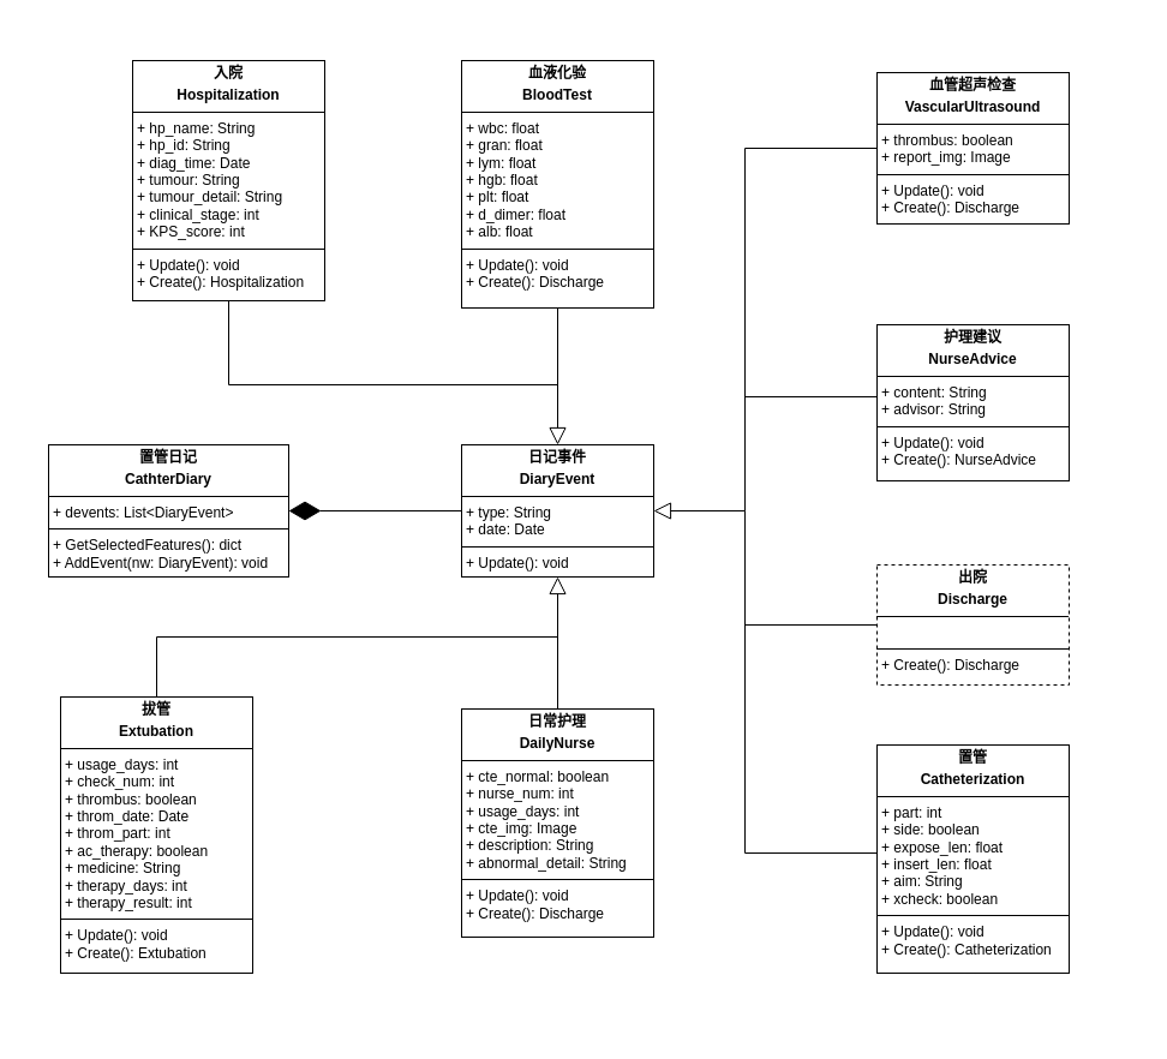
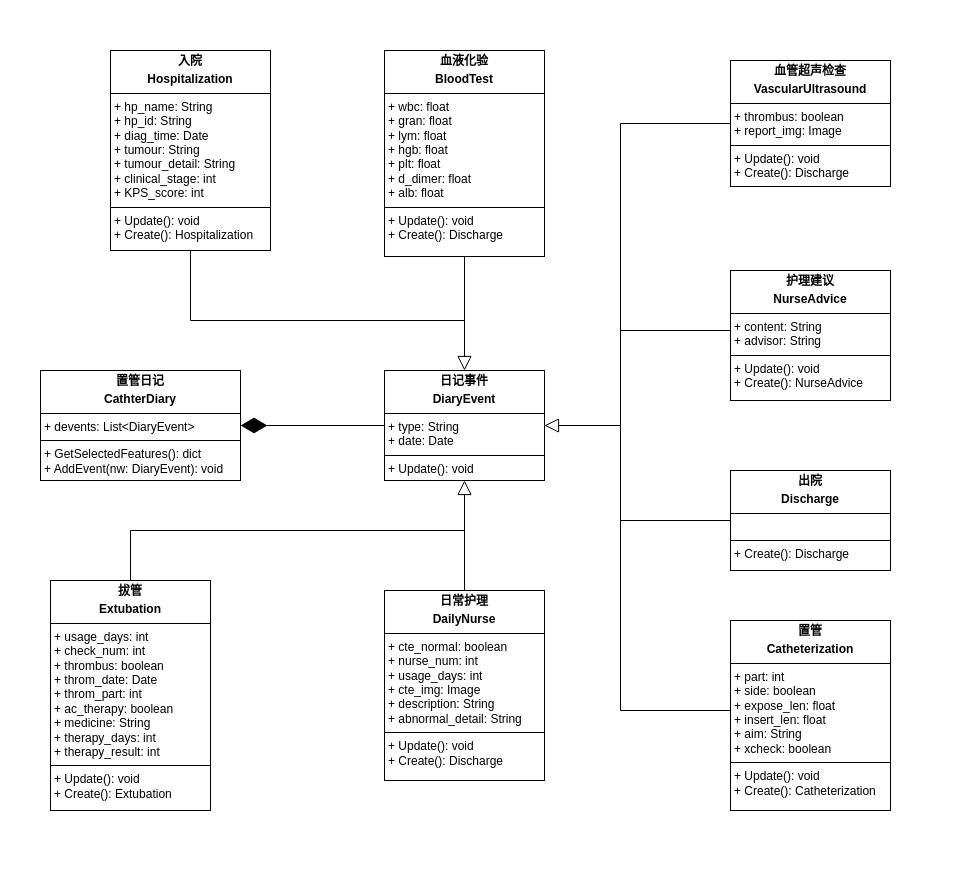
  <mxCell id="0" />
  <mxCell id="1" parent="0" />
  <mxCell id="2" value="" style="rounded=0;whiteSpace=wrap;html=1;strokeColor=none;" vertex="1" parent="1"><mxGeometry x="20" y="20" width="930" height="840" as="geometry" /></mxCell>
  <mxCell id="3" value="&lt;p style=&quot;margin:0px;margin-top:4px;text-align:center;&quot;&gt;&lt;b&gt;置管日记&lt;/b&gt;&lt;/p&gt;&lt;p style=&quot;margin:0px;margin-top:4px;text-align:center;&quot;&gt;&lt;b&gt;CathterDiary&lt;/b&gt;&lt;/p&gt;&lt;hr size=&quot;1&quot; style=&quot;border-style:solid;&quot;&gt;&lt;p style=&quot;margin:0px;margin-left:4px;&quot;&gt;+ devents: List&amp;lt;DiaryEvent&amp;gt;&lt;/p&gt;&lt;hr size=&quot;1&quot; style=&quot;border-style:solid;&quot;&gt;&lt;p style=&quot;margin:0px;margin-left:4px;&quot;&gt;+ GetSelectedFeatures(): dict&lt;/p&gt;&lt;p style=&quot;margin:0px;margin-left:4px;&quot;&gt;+ AddEvent(nw: DiaryEvent): void&lt;/p&gt;" style="verticalAlign=top;align=left;overflow=fill;html=1;whiteSpace=wrap;" vertex="1" parent="1"><mxGeometry x="40" y="370" width="200" height="110" as="geometry" /></mxCell>
  <mxCell id="4" value="&lt;p style=&quot;margin:0px;margin-top:4px;text-align:center;&quot;&gt;&lt;b&gt;日记事件&lt;/b&gt;&lt;/p&gt;&lt;p style=&quot;margin:0px;margin-top:4px;text-align:center;&quot;&gt;&lt;b&gt;DiaryEvent&lt;/b&gt;&lt;/p&gt;&lt;hr size=&quot;1&quot; style=&quot;border-style:solid;&quot;&gt;&lt;p style=&quot;margin:0px;margin-left:4px;&quot;&gt;+ type: String&lt;/p&gt;&lt;p style=&quot;margin:0px;margin-left:4px;&quot;&gt;+ date: Date&lt;/p&gt;&lt;hr size=&quot;1&quot; style=&quot;border-style:solid;&quot;&gt;&lt;p style=&quot;margin:0px;margin-left:4px;&quot;&gt;+ Update(): void&lt;/p&gt;" style="verticalAlign=top;align=left;overflow=fill;html=1;whiteSpace=wrap;" vertex="1" parent="1"><mxGeometry x="384" y="370" width="160" height="110" as="geometry" /></mxCell>
  <mxCell id="5" value="" style="endArrow=diamondThin;endFill=1;endSize=24;html=1;rounded=0;entryX=1;entryY=0.5;entryDx=0;entryDy=0;exitX=0;exitY=0.5;exitDx=0;exitDy=0;" edge="1" parent="1" source="4" target="3"><mxGeometry width="160" relative="1" as="geometry"><mxPoint x="574" y="385" as="sourcePoint" /><mxPoint x="444" y="395" as="targetPoint" /></mxGeometry></mxCell>
  <mxCell id="6" value="&lt;p style=&quot;margin:0px;margin-top:4px;text-align:center;&quot;&gt;&lt;b&gt;入院&lt;/b&gt;&lt;/p&gt;&lt;p style=&quot;margin:0px;margin-top:4px;text-align:center;&quot;&gt;&lt;b&gt;Hospitalization&lt;/b&gt;&lt;/p&gt;&lt;hr size=&quot;1&quot; style=&quot;border-style:solid;&quot;&gt;&lt;p style=&quot;margin:0px;margin-left:4px;&quot;&gt;+ hp_name: String&lt;br&gt;&lt;/p&gt;&lt;p style=&quot;margin:0px;margin-left:4px;&quot;&gt;+ hp_id: String&lt;br&gt;+ diag_time: Date&lt;/p&gt;&lt;p style=&quot;margin:0px;margin-left:4px;&quot;&gt;+ tumour: String&lt;/p&gt;&lt;p style=&quot;margin:0px;margin-left:4px;&quot;&gt;+ tumour_detail: String&lt;/p&gt;&lt;p style=&quot;margin:0px;margin-left:4px;&quot;&gt;+ clinical_stage: int&lt;/p&gt;&lt;p style=&quot;margin:0px;margin-left:4px;&quot;&gt;+ KPS_score: int&lt;/p&gt;&lt;hr size=&quot;1&quot; style=&quot;border-style:solid;&quot;&gt;&lt;p style=&quot;margin:0px;margin-left:4px;&quot;&gt;&lt;span style=&quot;background-color: initial;&quot;&gt;+ Update(): void&lt;/span&gt;&lt;br&gt;&lt;/p&gt;&lt;p style=&quot;margin:0px;margin-left:4px;&quot;&gt;+ Create(): Hospitalization&lt;/p&gt;" style="verticalAlign=top;align=left;overflow=fill;html=1;whiteSpace=wrap;" vertex="1" parent="1"><mxGeometry x="110" y="50" width="160" height="200" as="geometry" /></mxCell>
  <mxCell id="7" value="" style="edgeStyle=none;html=1;endSize=12;endArrow=block;endFill=0;rounded=0;entryX=1;entryY=0.5;entryDx=0;entryDy=0;exitX=0;exitY=0.5;exitDx=0;exitDy=0;" edge="1" parent="1" source="14" target="4"><mxGeometry width="160" relative="1" as="geometry"><mxPoint x="620" y="220" as="sourcePoint" /><mxPoint x="530" y="530" as="targetPoint" /><Array as="points"><mxPoint x="620" y="123" /><mxPoint x="620" y="425" /></Array></mxGeometry></mxCell>
- <mxCell id="8" value="&lt;p style=&quot;margin:0px;margin-top:4px;text-align:center;&quot;&gt;&lt;b style=&quot;background-color: initial;&quot;&gt;出院&lt;/b&gt;&lt;/p&gt;&lt;p style=&quot;margin:0px;margin-top:4px;text-align:center;&quot;&gt;&lt;b style=&quot;background-color: initial;&quot;&gt;Discharge&lt;/b&gt;&lt;br&gt;&lt;/p&gt;&lt;hr size=&quot;1&quot; style=&quot;border-style:solid;&quot;&gt;&lt;p style=&quot;margin:0px;margin-left:4px;&quot;&gt;&lt;br&gt;&lt;/p&gt;&lt;hr size=&quot;1&quot; style=&quot;border-style:solid;&quot;&gt;&lt;p style=&quot;margin:0px;margin-left:4px;&quot;&gt;+ Create(): Discharge&lt;/p&gt;" style="verticalAlign=top;align=left;overflow=fill;html=1;whiteSpace=wrap;dashed=1;" vertex="1" parent="1"><mxGeometry x="730" y="470" width="160" height="100" as="geometry" /></mxCell>
+ <mxCell id="8" value="&lt;p style=&quot;margin:0px;margin-top:4px;text-align:center;&quot;&gt;&lt;b style=&quot;background-color: initial;&quot;&gt;出院&lt;/b&gt;&lt;/p&gt;&lt;p style=&quot;margin:0px;margin-top:4px;text-align:center;&quot;&gt;&lt;b style=&quot;background-color: initial;&quot;&gt;Discharge&lt;/b&gt;&lt;br&gt;&lt;/p&gt;&lt;hr size=&quot;1&quot; style=&quot;border-style:solid;&quot;&gt;&lt;p style=&quot;margin:0px;margin-left:4px;&quot;&gt;&lt;br&gt;&lt;/p&gt;&lt;hr size=&quot;1&quot; style=&quot;border-style:solid;&quot;&gt;&lt;p style=&quot;margin:0px;margin-left:4px;&quot;&gt;+ Create(): Discharge&lt;/p&gt;" style="verticalAlign=top;align=left;overflow=fill;html=1;whiteSpace=wrap;" vertex="1" parent="1"><mxGeometry x="730" y="470" width="160" height="100" as="geometry" /></mxCell>
  <mxCell id="9" value="&lt;p style=&quot;margin:0px;margin-top:4px;text-align:center;&quot;&gt;&lt;b&gt;置管&lt;/b&gt;&lt;/p&gt;&lt;p style=&quot;margin:0px;margin-top:4px;text-align:center;&quot;&gt;&lt;b&gt;Catheterization&lt;/b&gt;&lt;/p&gt;&lt;hr size=&quot;1&quot; style=&quot;border-style:solid;&quot;&gt;&lt;p style=&quot;margin:0px;margin-left:4px;&quot;&gt;+ part: int&lt;/p&gt;&lt;p style=&quot;margin:0px;margin-left:4px;&quot;&gt;+ side: boolean&lt;/p&gt;&lt;p style=&quot;margin:0px;margin-left:4px;&quot;&gt;+ expose_len: float&lt;/p&gt;&lt;p style=&quot;margin:0px;margin-left:4px;&quot;&gt;+ insert_len: float&lt;/p&gt;&lt;p style=&quot;margin:0px;margin-left:4px;&quot;&gt;+ aim: String&lt;/p&gt;&lt;p style=&quot;margin:0px;margin-left:4px;&quot;&gt;+ xcheck: boolean&lt;/p&gt;&lt;hr size=&quot;1&quot; style=&quot;border-style:solid;&quot;&gt;&lt;p style=&quot;margin:0px;margin-left:4px;&quot;&gt;&lt;span style=&quot;background-color: initial;&quot;&gt;+ Update(): void&lt;/span&gt;&lt;/p&gt;&lt;p style=&quot;margin:0px;margin-left:4px;&quot;&gt;&lt;span style=&quot;background-color: initial;&quot;&gt;+ Create(): Catheterization&lt;/span&gt;&lt;br&gt;&lt;/p&gt;&lt;p style=&quot;margin:0px;margin-left:4px;&quot;&gt;&lt;br&gt;&lt;/p&gt;" style="verticalAlign=top;align=left;overflow=fill;html=1;whiteSpace=wrap;" vertex="1" parent="1"><mxGeometry x="730" y="620" width="160" height="190" as="geometry" /></mxCell>
  <mxCell id="10" value="" style="line;strokeWidth=1;html=1;" vertex="1" parent="1"><mxGeometry x="620" y="325" width="110" height="10" as="geometry" /></mxCell>
  <mxCell id="11" value="&lt;p style=&quot;margin:0px;margin-top:4px;text-align:center;&quot;&gt;&lt;b&gt;拔管&lt;/b&gt;&lt;/p&gt;&lt;p style=&quot;margin:0px;margin-top:4px;text-align:center;&quot;&gt;&lt;b&gt;Extubation&lt;/b&gt;&lt;/p&gt;&lt;hr size=&quot;1&quot; style=&quot;border-style:solid;&quot;&gt;&lt;p style=&quot;margin:0px;margin-left:4px;&quot;&gt;+ usage_days: int&lt;/p&gt;&lt;p style=&quot;margin:0px;margin-left:4px;&quot;&gt;+ check_num: int&lt;/p&gt;&lt;p style=&quot;margin:0px;margin-left:4px;&quot;&gt;+ thrombus: boolean&lt;br&gt;+ throm_date: Date&lt;/p&gt;&lt;p style=&quot;margin:0px;margin-left:4px;&quot;&gt;+ throm_part: int&lt;/p&gt;&lt;p style=&quot;margin:0px;margin-left:4px;&quot;&gt;+ ac_therapy: boolean&lt;/p&gt;&lt;p style=&quot;margin:0px;margin-left:4px;&quot;&gt;+ medicine: String&lt;/p&gt;&lt;p style=&quot;margin:0px;margin-left:4px;&quot;&gt;+ therapy_days: int&lt;/p&gt;&lt;p style=&quot;margin:0px;margin-left:4px;&quot;&gt;+ therapy_result: int&lt;/p&gt;&lt;hr size=&quot;1&quot; style=&quot;border-style:solid;&quot;&gt;&lt;p style=&quot;margin:0px;margin-left:4px;&quot;&gt;+ Update(): void&lt;span style=&quot;background-color: initial;&quot;&gt;&lt;br&gt;&lt;/span&gt;&lt;/p&gt;&lt;p style=&quot;margin:0px;margin-left:4px;&quot;&gt;&lt;span style=&quot;background-color: initial;&quot;&gt;+ Create(): Extubation&lt;/span&gt;&lt;br&gt;&lt;/p&gt;&lt;p style=&quot;margin:0px;margin-left:4px;&quot;&gt;&lt;br&gt;&lt;/p&gt;" style="verticalAlign=top;align=left;overflow=fill;html=1;whiteSpace=wrap;" vertex="1" parent="1"><mxGeometry x="50" y="580" width="160" height="230" as="geometry" /></mxCell>
  <mxCell id="12" value="&lt;p style=&quot;margin:0px;margin-top:4px;text-align:center;&quot;&gt;&lt;b&gt;护理建议&lt;/b&gt;&lt;/p&gt;&lt;p style=&quot;margin:0px;margin-top:4px;text-align:center;&quot;&gt;&lt;b style=&quot;background-color: initial;&quot;&gt;NurseAdvice&lt;/b&gt;&lt;br&gt;&lt;/p&gt;&lt;hr size=&quot;1&quot; style=&quot;border-style:solid;&quot;&gt;&lt;p style=&quot;margin:0px;margin-left:4px;&quot;&gt;+ content: String&lt;/p&gt;&lt;p style=&quot;margin:0px;margin-left:4px;&quot;&gt;+ advisor: String&lt;/p&gt;&lt;hr size=&quot;1&quot; style=&quot;border-style:solid;&quot;&gt;&lt;p style=&quot;margin:0px;margin-left:4px;&quot;&gt;+ Update(): void&lt;br&gt;&lt;/p&gt;&lt;p style=&quot;margin:0px;margin-left:4px;&quot;&gt;+ Create(): NurseAdvice&lt;/p&gt;" style="verticalAlign=top;align=left;overflow=fill;html=1;whiteSpace=wrap;" vertex="1" parent="1"><mxGeometry x="730" y="270" width="160" height="130" as="geometry" /></mxCell>
  <mxCell id="13" value="&lt;p style=&quot;margin:0px;margin-top:4px;text-align:center;&quot;&gt;&lt;b style=&quot;background-color: initial;&quot;&gt;日常护理&lt;/b&gt;&lt;/p&gt;&lt;p style=&quot;margin:0px;margin-top:4px;text-align:center;&quot;&gt;&lt;b&gt;DailyNurse&lt;/b&gt;&lt;/p&gt;&lt;hr size=&quot;1&quot; style=&quot;border-style:solid;&quot;&gt;&lt;p style=&quot;margin:0px;margin-left:4px;&quot;&gt;+ cte_normal: boolean&lt;/p&gt;&lt;p style=&quot;margin:0px;margin-left:4px;&quot;&gt;+ nurse_num: int&lt;/p&gt;&lt;p style=&quot;margin:0px;margin-left:4px;&quot;&gt;+ usage_days: int&lt;/p&gt;&lt;p style=&quot;margin:0px;margin-left:4px;&quot;&gt;+ cte_img: Image&lt;/p&gt;&lt;p style=&quot;margin:0px;margin-left:4px;&quot;&gt;+ description: String&lt;/p&gt;&lt;p style=&quot;margin:0px;margin-left:4px;&quot;&gt;+ abnormal_detail: String&lt;/p&gt;&lt;hr size=&quot;1&quot; style=&quot;border-style:solid;&quot;&gt;&lt;p style=&quot;margin:0px;margin-left:4px;&quot;&gt;+ Update(): void&lt;br&gt;&lt;/p&gt;&lt;p style=&quot;margin:0px;margin-left:4px;&quot;&gt;+ Create(): Discharge&lt;/p&gt;" style="verticalAlign=top;align=left;overflow=fill;html=1;whiteSpace=wrap;" vertex="1" parent="1"><mxGeometry x="384" y="590" width="160" height="190" as="geometry" /></mxCell>
  <mxCell id="14" value="&lt;p style=&quot;margin:0px;margin-top:4px;text-align:center;&quot;&gt;&lt;b style=&quot;background-color: initial;&quot;&gt;血管超声检查&lt;/b&gt;&lt;/p&gt;&lt;p style=&quot;margin:0px;margin-top:4px;text-align:center;&quot;&gt;&lt;b style=&quot;background-color: initial;&quot;&gt;VascularUltrasound&lt;/b&gt;&lt;br&gt;&lt;/p&gt;&lt;hr size=&quot;1&quot; style=&quot;border-style:solid;&quot;&gt;&lt;p style=&quot;margin:0px;margin-left:4px;&quot;&gt;+ thrombus: boolean&lt;/p&gt;&lt;p style=&quot;margin:0px;margin-left:4px;&quot;&gt;+ report_img: Image&lt;/p&gt;&lt;hr size=&quot;1&quot; style=&quot;border-style:solid;&quot;&gt;&lt;p style=&quot;margin:0px;margin-left:4px;&quot;&gt;+ Update(): void&lt;/p&gt;&lt;p style=&quot;margin:0px;margin-left:4px;&quot;&gt;+ Create(): Discharge&lt;/p&gt;" style="verticalAlign=top;align=left;overflow=fill;html=1;whiteSpace=wrap;" vertex="1" parent="1"><mxGeometry x="730" y="60" width="160" height="126" as="geometry" /></mxCell>
  <mxCell id="15" value="&lt;p style=&quot;margin:0px;margin-top:4px;text-align:center;&quot;&gt;&lt;b&gt;血液化验&lt;/b&gt;&lt;/p&gt;&lt;p style=&quot;margin:0px;margin-top:4px;text-align:center;&quot;&gt;&lt;b&gt;BloodTest&lt;/b&gt;&lt;/p&gt;&lt;hr size=&quot;1&quot; style=&quot;border-style:solid;&quot;&gt;&lt;p style=&quot;margin:0px;margin-left:4px;&quot;&gt;+ wbc: float&lt;/p&gt;&lt;p style=&quot;margin:0px;margin-left:4px;&quot;&gt;+ gran: float&lt;/p&gt;&lt;p style=&quot;margin:0px;margin-left:4px;&quot;&gt;+ lym: float&lt;/p&gt;&lt;p style=&quot;margin:0px;margin-left:4px;&quot;&gt;+ hgb: float&lt;/p&gt;&lt;p style=&quot;margin:0px;margin-left:4px;&quot;&gt;+ plt: float&lt;/p&gt;&lt;p style=&quot;margin:0px;margin-left:4px;&quot;&gt;+ d_dimer: float&lt;/p&gt;&lt;p style=&quot;margin:0px;margin-left:4px;&quot;&gt;+ alb: float&lt;/p&gt;&lt;hr size=&quot;1&quot; style=&quot;border-style:solid;&quot;&gt;&lt;p style=&quot;margin:0px;margin-left:4px;&quot;&gt;+ Update(): void&lt;/p&gt;&lt;p style=&quot;margin:0px;margin-left:4px;&quot;&gt;+ Create(): Discharge&lt;/p&gt;" style="verticalAlign=top;align=left;overflow=fill;html=1;whiteSpace=wrap;" vertex="1" parent="1"><mxGeometry x="384" y="50" width="160" height="206" as="geometry" /></mxCell>
  <mxCell id="16" value="" style="line;strokeWidth=1;direction=south;html=1;" vertex="1" parent="1"><mxGeometry x="615" y="425" width="10" height="285" as="geometry" /></mxCell>
  <mxCell id="17" value="" style="line;strokeWidth=1;html=1;" vertex="1" parent="1"><mxGeometry x="620" y="515" width="110" height="10" as="geometry" /></mxCell>
  <mxCell id="18" value="" style="line;strokeWidth=1;html=1;" vertex="1" parent="1"><mxGeometry x="620" y="705" width="110" height="10" as="geometry" /></mxCell>
  <mxCell id="19" value="" style="edgeStyle=none;html=1;endSize=12;endArrow=block;endFill=0;rounded=0;entryX=0.5;entryY=0;entryDx=0;entryDy=0;exitX=0.5;exitY=1;exitDx=0;exitDy=0;" edge="1" parent="1" source="6" target="4"><mxGeometry width="160" relative="1" as="geometry"><mxPoint x="740" y="133" as="sourcePoint" /><mxPoint x="575" y="435" as="targetPoint" /><Array as="points"><mxPoint x="190" y="320" /><mxPoint x="464" y="320" /></Array></mxGeometry></mxCell>
  <mxCell id="20" value="" style="line;strokeWidth=1;direction=south;html=1;" vertex="1" parent="1"><mxGeometry x="459" y="256" width="10" height="65" as="geometry" /></mxCell>
  <mxCell id="21" value="" style="edgeStyle=none;html=1;endSize=12;endArrow=block;endFill=0;rounded=0;entryX=0.5;entryY=1;entryDx=0;entryDy=0;exitX=0.5;exitY=0;exitDx=0;exitDy=0;" edge="1" parent="1" source="11" target="4"><mxGeometry width="160" relative="1" as="geometry"><mxPoint x="185" y="490" as="sourcePoint" /><mxPoint x="469" y="480" as="targetPoint" /><Array as="points"><mxPoint x="130" y="530" /><mxPoint x="464" y="530" /></Array></mxGeometry></mxCell>
  <mxCell id="22" value="" style="line;strokeWidth=1;direction=south;html=1;" vertex="1" parent="1"><mxGeometry x="459" y="525" width="10" height="65" as="geometry" /></mxCell>
